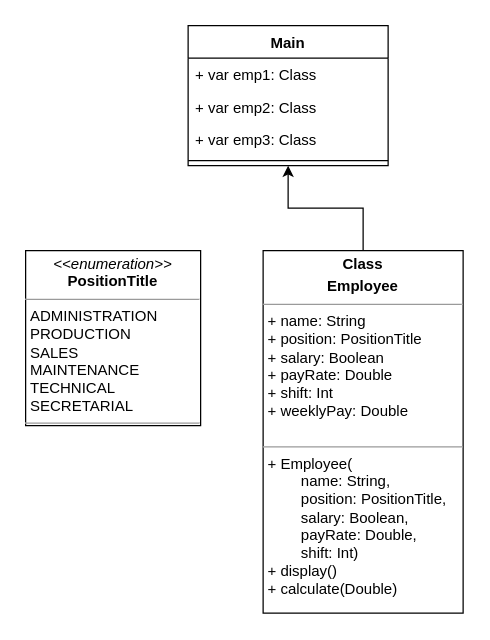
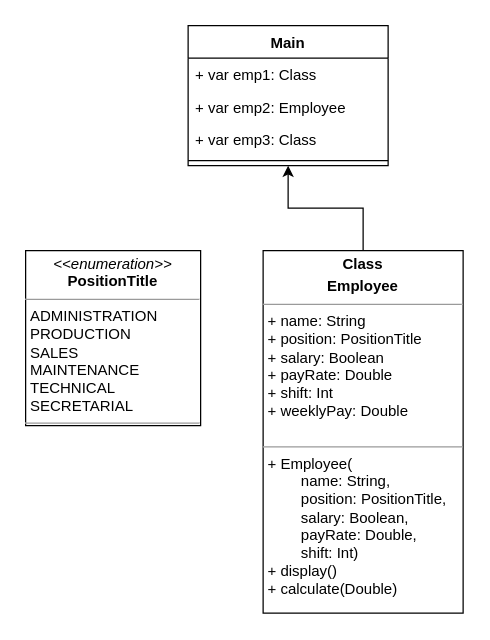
  <mxCell id="0" />
  <mxCell id="1" parent="0" />
  <mxCell id="2" value="Main" style="swimlane;fontStyle=1;align=center;verticalAlign=top;childLayout=stackLayout;horizontal=1;startSize=26;horizontalStack=0;resizeParent=1;resizeParentMax=0;resizeLast=0;collapsible=1;marginBottom=0;" vertex="1" parent="1"><mxGeometry x="150" y="20" width="160" height="112" as="geometry" /></mxCell>
  <mxCell id="3" value="+ var emp1: Class" style="text;strokeColor=none;fillColor=none;align=left;verticalAlign=top;spacingLeft=4;spacingRight=4;overflow=hidden;rotatable=0;points=[[0,0.5],[1,0.5]];portConstraint=eastwest;" vertex="1" parent="2"><mxGeometry y="26" width="160" height="26" as="geometry" /></mxCell>
- <mxCell id="4" value="+ var emp2: Class&#10;" style="text;strokeColor=none;fillColor=none;align=left;verticalAlign=top;spacingLeft=4;spacingRight=4;overflow=hidden;rotatable=0;points=[[0,0.5],[1,0.5]];portConstraint=eastwest;" vertex="1" parent="2"><mxGeometry y="52" width="160" height="26" as="geometry" /></mxCell>
+ <mxCell id="4" value="+ var emp2: Employee&#10;" style="text;strokeColor=none;fillColor=none;align=left;verticalAlign=top;spacingLeft=4;spacingRight=4;overflow=hidden;rotatable=0;points=[[0,0.5],[1,0.5]];portConstraint=eastwest;" vertex="1" parent="2"><mxGeometry y="52" width="160" height="26" as="geometry" /></mxCell>
  <mxCell id="5" value="+ var emp3: Class" style="text;strokeColor=none;fillColor=none;align=left;verticalAlign=top;spacingLeft=4;spacingRight=4;overflow=hidden;rotatable=0;points=[[0,0.5],[1,0.5]];portConstraint=eastwest;" vertex="1" parent="2"><mxGeometry y="78" width="160" height="26" as="geometry" /></mxCell>
  <mxCell id="6" value="" style="line;strokeWidth=1;fillColor=none;align=left;verticalAlign=middle;spacingTop=-1;spacingLeft=3;spacingRight=3;rotatable=0;labelPosition=right;points=[];portConstraint=eastwest;" vertex="1" parent="2"><mxGeometry y="104" width="160" height="8" as="geometry" /></mxCell>
  <mxCell id="7" value="&lt;p style=&quot;margin: 0px ; margin-top: 4px ; text-align: center&quot;&gt;&lt;i&gt;&amp;lt;&amp;lt;enumeration&amp;gt;&amp;gt;&lt;/i&gt;&lt;br&gt;&lt;b&gt;PositionTitle&lt;/b&gt;&lt;/p&gt;&lt;hr size=&quot;1&quot;&gt;&lt;p style=&quot;margin: 0px ; margin-left: 4px&quot;&gt;ADMINISTRATION&lt;/p&gt;&lt;p style=&quot;margin: 0px ; margin-left: 4px&quot;&gt;PRODUCTION&lt;/p&gt;&lt;p style=&quot;margin: 0px ; margin-left: 4px&quot;&gt;SALES&lt;br&gt;MAINTENANCE&lt;/p&gt;&lt;p style=&quot;margin: 0px ; margin-left: 4px&quot;&gt;TECHNICAL&lt;/p&gt;&lt;p style=&quot;margin: 0px ; margin-left: 4px&quot;&gt;SECRETARIAL&lt;/p&gt;&lt;hr size=&quot;1&quot;&gt;&lt;p style=&quot;margin: 0px ; margin-left: 4px&quot;&gt;&lt;br&gt;&lt;/p&gt;" style="verticalAlign=top;align=left;overflow=fill;fontSize=12;fontFamily=Helvetica;html=1;" vertex="1" parent="1"><mxGeometry x="20" y="200" width="140" height="140" as="geometry" /></mxCell>
  <mxCell id="8" style="edgeStyle=orthogonalEdgeStyle;rounded=0;orthogonalLoop=1;jettySize=auto;html=1;entryX=0.5;entryY=1;entryDx=0;entryDy=0;" edge="1" parent="1" source="9" target="2"><mxGeometry relative="1" as="geometry" /></mxCell>
  <mxCell id="9" value="&lt;p style=&quot;margin: 0px ; margin-top: 4px ; text-align: center&quot;&gt;&lt;b&gt;Class&lt;/b&gt;&lt;/p&gt;&lt;p style=&quot;margin: 0px ; margin-top: 4px ; text-align: center&quot;&gt;&lt;b&gt;Employee&lt;/b&gt;&lt;/p&gt;&lt;hr size=&quot;1&quot;&gt;&lt;p style=&quot;margin: 0px ; margin-left: 4px&quot;&gt;+ name: String&lt;/p&gt;&lt;p style=&quot;margin: 0px ; margin-left: 4px&quot;&gt;+ position: PositionTitle&lt;/p&gt;&lt;p style=&quot;margin: 0px ; margin-left: 4px&quot;&gt;+ salary: Boolean&lt;/p&gt;&lt;p style=&quot;margin: 0px ; margin-left: 4px&quot;&gt;+ payRate: Double&lt;/p&gt;&lt;p style=&quot;margin: 0px ; margin-left: 4px&quot;&gt;+ shift: Int&lt;/p&gt;&lt;p style=&quot;margin: 0px ; margin-left: 4px&quot;&gt;+ weeklyPay: Double&lt;/p&gt;&lt;br&gt;&lt;hr size=&quot;1&quot;&gt;&lt;p style=&quot;margin: 0px ; margin-left: 4px&quot;&gt;+ Employee(&lt;/p&gt;&lt;p style=&quot;margin: 0px ; margin-left: 4px&quot;&gt;&lt;span style=&quot;white-space: pre&quot;&gt;&#09;&lt;/span&gt;name: String,&lt;/p&gt;&lt;p style=&quot;margin: 0px ; margin-left: 4px&quot;&gt;&lt;span style=&quot;white-space: pre&quot;&gt;&#09;&lt;/span&gt;position: PositionTitle,&lt;/p&gt;&lt;p style=&quot;margin: 0px ; margin-left: 4px&quot;&gt;&lt;span style=&quot;white-space: pre&quot;&gt;&#09;&lt;/span&gt;salary: Boolean,&lt;/p&gt;&lt;p style=&quot;margin: 0px ; margin-left: 4px&quot;&gt;&lt;span style=&quot;white-space: pre&quot;&gt;&#09;&lt;/span&gt;payRate: Double,&lt;/p&gt;&lt;p style=&quot;margin: 0px ; margin-left: 4px&quot;&gt;&lt;span&gt;&lt;span style=&quot;white-space: pre&quot;&gt;&#09;&lt;/span&gt;shift: Int)&amp;nbsp;&lt;/span&gt;&lt;/p&gt;&lt;p style=&quot;margin: 0px ; margin-left: 4px&quot;&gt;+ display()&lt;/p&gt;&lt;p style=&quot;margin: 0px ; margin-left: 4px&quot;&gt;+ calculate(Double)&lt;/p&gt;" style="verticalAlign=top;align=left;overflow=fill;fontSize=12;fontFamily=Helvetica;html=1;" vertex="1" parent="1"><mxGeometry x="210" y="200" width="160" height="290" as="geometry" /></mxCell>
